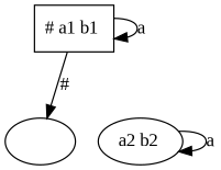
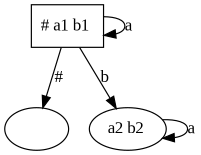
  digraph {
    fontname="Liberation Serif"
    node [fontname="Liberation Serif"]
    edge [fontname="Liberation Serif"]
    "# a1 b1 " [shape=rect]
    "" [shape=ellipse]
    "a2 b2 "
    "# a1 b1 " -> "# a1 b1 " [label=a]
    "# a1 b1 " -> "" [label="#"]
+   "# a1 b1 " -> "a2 b2 " [label=b]
    "a2 b2 " -> "a2 b2 " [label=a]
  }
